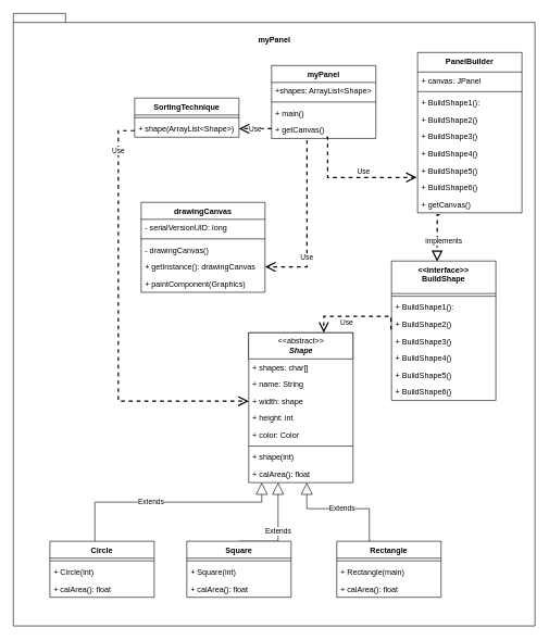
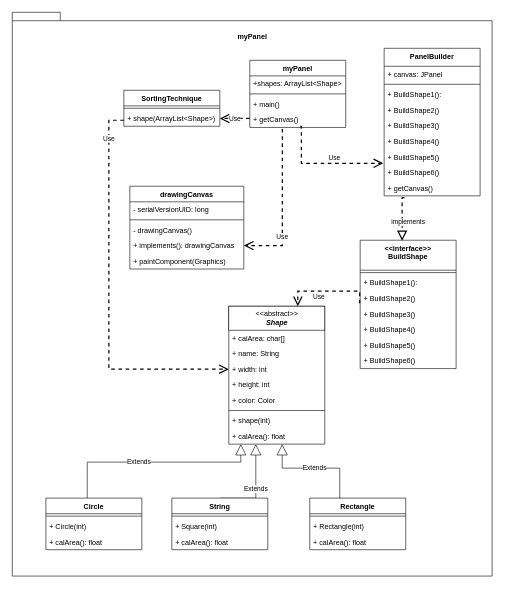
  <mxCell id="0" />
  <mxCell id="1" parent="0" />
  <mxCell id="2" value="&lt;p style=&quot;line-height: 150%&quot;&gt;myPanel&lt;/p&gt;&lt;p style=&quot;line-height: 150%&quot;&gt;&lt;br&gt;&lt;/p&gt;&lt;p style=&quot;line-height: 150%&quot;&gt;&lt;br&gt;&lt;/p&gt;&lt;p style=&quot;line-height: 150%&quot;&gt;&lt;br&gt;&lt;/p&gt;&lt;p style=&quot;line-height: 150%&quot;&gt;&lt;br&gt;&lt;/p&gt;&lt;p style=&quot;line-height: 150%&quot;&gt;&lt;br&gt;&lt;/p&gt;&lt;p style=&quot;line-height: 150%&quot;&gt;&lt;br&gt;&lt;/p&gt;&lt;p style=&quot;line-height: 150%&quot;&gt;&lt;br&gt;&lt;/p&gt;&lt;p style=&quot;line-height: 150%&quot;&gt;&lt;br&gt;&lt;/p&gt;&lt;p style=&quot;line-height: 150%&quot;&gt;&lt;br&gt;&lt;/p&gt;&lt;p style=&quot;line-height: 150%&quot;&gt;&lt;br&gt;&lt;/p&gt;&lt;p style=&quot;line-height: 150%&quot;&gt;&lt;br&gt;&lt;/p&gt;&lt;p style=&quot;line-height: 150%&quot;&gt;&lt;br&gt;&lt;/p&gt;&lt;p style=&quot;line-height: 150%&quot;&gt;&lt;br&gt;&lt;/p&gt;&lt;p style=&quot;line-height: 150%&quot;&gt;&lt;br&gt;&lt;/p&gt;&lt;p style=&quot;line-height: 150%&quot;&gt;&lt;br&gt;&lt;/p&gt;&lt;p style=&quot;line-height: 150%&quot;&gt;&lt;br&gt;&lt;/p&gt;&lt;p style=&quot;line-height: 150%&quot;&gt;&lt;br&gt;&lt;/p&gt;&lt;p style=&quot;line-height: 150%&quot;&gt;&lt;br&gt;&lt;/p&gt;&lt;p style=&quot;line-height: 150%&quot;&gt;&lt;br&gt;&lt;/p&gt;&lt;p style=&quot;line-height: 150%&quot;&gt;&lt;br&gt;&lt;/p&gt;&lt;p style=&quot;line-height: 150%&quot;&gt;&lt;br&gt;&lt;/p&gt;&lt;p style=&quot;line-height: 150%&quot;&gt;&lt;br&gt;&lt;/p&gt;&lt;p style=&quot;line-height: 150%&quot;&gt;&lt;br&gt;&lt;/p&gt;&lt;p style=&quot;line-height: 150%&quot;&gt;&lt;br&gt;&lt;/p&gt;&lt;p style=&quot;line-height: 150%&quot;&gt;&lt;br&gt;&lt;/p&gt;&lt;p style=&quot;line-height: 150%&quot;&gt;&lt;br&gt;&lt;/p&gt;&lt;p style=&quot;line-height: 150%&quot;&gt;&lt;br&gt;&lt;/p&gt;&lt;p style=&quot;line-height: 150%&quot;&gt;&lt;br&gt;&lt;/p&gt;&lt;p style=&quot;line-height: 150%&quot;&gt;&lt;br&gt;&lt;/p&gt;" style="shape=folder;fontStyle=1;spacingTop=10;tabWidth=40;tabHeight=14;tabPosition=left;html=1;align=center;" vertex="1" parent="1"><mxGeometry x="20" y="20" width="800" height="940" as="geometry" /></mxCell>
  <mxCell id="3" value="" style="group" parent="1" vertex="1" connectable="0"><mxGeometry x="150" y="520" width="421" height="310" as="geometry" /></mxCell>
  <mxCell id="4" value="" style="swimlane;fontStyle=3;align=center;verticalAlign=top;childLayout=stackLayout;horizontal=1;startSize=0;horizontalStack=0;resizeParent=1;resizeParentMax=0;resizeLast=0;collapsible=1;marginBottom=0;" parent="3" vertex="1"><mxGeometry x="231" y="-10" width="160" height="230" as="geometry"><mxRectangle x="231" width="110" height="30" as="alternateBounds" /></mxGeometry></mxCell>
  <mxCell id="5" value="&amp;lt;&amp;lt;abstract&amp;gt;&amp;gt;&lt;br&gt;&lt;b&gt;&lt;i&gt;Shape&lt;/i&gt;&lt;/b&gt;" style="text;html=1;align=center;verticalAlign=middle;dashed=0;fillColor=#ffffff;strokeColor=#000000;" vertex="1" parent="4"><mxGeometry width="160" height="40" as="geometry" /></mxCell>
- <mxCell id="6" value="+ shapes: char[]" style="text;strokeColor=none;fillColor=none;align=left;verticalAlign=top;spacingLeft=4;spacingRight=4;overflow=hidden;rotatable=0;points=[[0,0.5],[1,0.5]];portConstraint=eastwest;" parent="4" vertex="1"><mxGeometry y="40" width="160" height="26" as="geometry" /></mxCell>
+ <mxCell id="6" value="+ calArea: char[]" style="text;strokeColor=none;fillColor=none;align=left;verticalAlign=top;spacingLeft=4;spacingRight=4;overflow=hidden;rotatable=0;points=[[0,0.5],[1,0.5]];portConstraint=eastwest;" parent="4" vertex="1"><mxGeometry y="40" width="160" height="26" as="geometry" /></mxCell>
  <mxCell id="7" value="+ name: String" style="text;strokeColor=none;fillColor=none;align=left;verticalAlign=top;spacingLeft=4;spacingRight=4;overflow=hidden;rotatable=0;points=[[0,0.5],[1,0.5]];portConstraint=eastwest;" parent="4" vertex="1"><mxGeometry y="66" width="160" height="26" as="geometry" /></mxCell>
- <mxCell id="8" value="+ width: shape" style="text;strokeColor=none;fillColor=none;align=left;verticalAlign=top;spacingLeft=4;spacingRight=4;overflow=hidden;rotatable=0;points=[[0,0.5],[1,0.5]];portConstraint=eastwest;" parent="4" vertex="1"><mxGeometry y="92" width="160" height="26" as="geometry" /></mxCell>
+ <mxCell id="8" value="+ width: int" style="text;strokeColor=none;fillColor=none;align=left;verticalAlign=top;spacingLeft=4;spacingRight=4;overflow=hidden;rotatable=0;points=[[0,0.5],[1,0.5]];portConstraint=eastwest;" parent="4" vertex="1"><mxGeometry y="92" width="160" height="26" as="geometry" /></mxCell>
  <mxCell id="9" value="+ height: int" style="text;strokeColor=none;fillColor=none;align=left;verticalAlign=top;spacingLeft=4;spacingRight=4;overflow=hidden;rotatable=0;points=[[0,0.5],[1,0.5]];portConstraint=eastwest;" parent="4" vertex="1"><mxGeometry y="118" width="160" height="26" as="geometry" /></mxCell>
  <mxCell id="10" value="+ color: Color" style="text;strokeColor=none;fillColor=none;align=left;verticalAlign=top;spacingLeft=4;spacingRight=4;overflow=hidden;rotatable=0;points=[[0,0.5],[1,0.5]];portConstraint=eastwest;" parent="4" vertex="1"><mxGeometry y="144" width="160" height="26" as="geometry" /></mxCell>
  <mxCell id="11" value="" style="line;strokeWidth=1;fillColor=none;align=left;verticalAlign=middle;spacingTop=-1;spacingLeft=3;spacingRight=3;rotatable=0;labelPosition=right;points=[];portConstraint=eastwest;" parent="4" vertex="1"><mxGeometry y="170" width="160" height="8" as="geometry" /></mxCell>
  <mxCell id="12" value="+ shape(int)" style="text;strokeColor=none;fillColor=none;align=left;verticalAlign=top;spacingLeft=4;spacingRight=4;overflow=hidden;rotatable=0;points=[[0,0.5],[1,0.5]];portConstraint=eastwest;" parent="4" vertex="1"><mxGeometry y="178" width="160" height="26" as="geometry" /></mxCell>
  <mxCell id="13" value="+ calArea(): float" style="text;strokeColor=none;fillColor=none;align=left;verticalAlign=top;spacingLeft=4;spacingRight=4;overflow=hidden;rotatable=0;points=[[0,0.5],[1,0.5]];portConstraint=eastwest;" parent="4" vertex="1"><mxGeometry y="204" width="160" height="26" as="geometry" /></mxCell>
  <mxCell id="14" value="Extends" style="endArrow=block;endSize=16;endFill=0;html=1;rounded=0;edgeStyle=orthogonalEdgeStyle;exitX=0.431;exitY=0.012;exitDx=0;exitDy=0;exitPerimeter=0;" parent="3" source="43" edge="1"><mxGeometry x="-0.153" width="160" relative="1" as="geometry"><mxPoint x="151" y="216" as="sourcePoint" /><mxPoint x="251" y="220" as="targetPoint" /><Array as="points"><mxPoint y="250" /><mxPoint x="251" y="250" /><mxPoint x="251" y="216" /></Array><mxPoint as="offset" /></mxGeometry></mxCell>
  <mxCell id="15" value="Extends" style="endArrow=block;endSize=16;endFill=0;html=1;rounded=0;edgeStyle=orthogonalEdgeStyle;exitX=0.5;exitY=0;exitDx=0;exitDy=0;" parent="1" source="47" target="13" edge="1"><mxGeometry width="160" relative="1" as="geometry"><mxPoint x="266" y="960" as="sourcePoint" /><mxPoint x="426" y="740" as="targetPoint" /><Array as="points"><mxPoint x="426" y="830" /></Array></mxGeometry></mxCell>
  <mxCell id="16" value="Extends" style="endArrow=block;endSize=16;endFill=0;html=1;rounded=0;edgeStyle=orthogonalEdgeStyle;exitX=0.325;exitY=0;exitDx=0;exitDy=0;exitPerimeter=0;" parent="1" source="51" target="13" edge="1"><mxGeometry width="160" relative="1" as="geometry"><mxPoint x="566" y="820" as="sourcePoint" /><mxPoint x="706" y="790" as="targetPoint" /><Array as="points"><mxPoint x="566" y="830" /><mxPoint x="566" y="780" /><mxPoint x="470" y="780" /></Array></mxGeometry></mxCell>
  <mxCell id="17" value="myPanel" style="swimlane;fontStyle=1;align=center;verticalAlign=top;childLayout=stackLayout;horizontal=1;startSize=26;horizontalStack=0;resizeParent=1;resizeLast=0;collapsible=1;marginBottom=0;rounded=0;shadow=0;strokeWidth=1;" parent="1" vertex="1"><mxGeometry x="416" y="100" width="160" height="112" as="geometry"><mxRectangle x="230" y="140" width="160" height="26" as="alternateBounds" /></mxGeometry></mxCell>
  <mxCell id="18" value="+shapes: ArrayList&lt;Shape&gt;" style="text;align=left;verticalAlign=top;spacingLeft=4;spacingRight=4;overflow=hidden;rotatable=0;points=[[0,0.5],[1,0.5]];portConstraint=eastwest;" parent="17" vertex="1"><mxGeometry y="26" width="160" height="26" as="geometry" /></mxCell>
  <mxCell id="19" value="" style="line;html=1;strokeWidth=1;align=left;verticalAlign=middle;spacingTop=-1;spacingLeft=3;spacingRight=3;rotatable=0;labelPosition=right;points=[];portConstraint=eastwest;" parent="17" vertex="1"><mxGeometry y="52" width="160" height="8" as="geometry" /></mxCell>
  <mxCell id="20" value="+ main()&#10;" style="text;align=left;verticalAlign=top;spacingLeft=4;spacingRight=4;overflow=hidden;rotatable=0;points=[[0,0.5],[1,0.5]];portConstraint=eastwest;" parent="17" vertex="1"><mxGeometry y="60" width="160" height="26" as="geometry" /></mxCell>
  <mxCell id="21" value="+ getCanvas()" style="text;strokeColor=none;fillColor=none;align=left;verticalAlign=top;spacingLeft=4;spacingRight=4;overflow=hidden;rotatable=0;points=[[0,0.5],[1,0.5]];portConstraint=eastwest;" vertex="1" parent="17"><mxGeometry y="86" width="160" height="26" as="geometry" /></mxCell>
  <mxCell id="22" value="&lt;&lt;interface&gt;&gt;&#10;BuildShape" style="swimlane;fontStyle=1;align=center;verticalAlign=top;childLayout=stackLayout;horizontal=1;startSize=50;horizontalStack=0;resizeParent=1;resizeParentMax=0;resizeLast=0;collapsible=1;marginBottom=0;" parent="1" vertex="1"><mxGeometry x="600" y="400" width="160" height="214" as="geometry" /></mxCell>
  <mxCell id="23" value="" style="line;strokeWidth=1;fillColor=none;align=left;verticalAlign=middle;spacingTop=-1;spacingLeft=3;spacingRight=3;rotatable=0;labelPosition=right;points=[];portConstraint=eastwest;" parent="22" vertex="1"><mxGeometry y="50" width="160" height="8" as="geometry" /></mxCell>
  <mxCell id="24" value="+ BuildShape1():" style="text;strokeColor=none;fillColor=none;align=left;verticalAlign=top;spacingLeft=4;spacingRight=4;overflow=hidden;rotatable=0;points=[[0,0.5],[1,0.5]];portConstraint=eastwest;" parent="22" vertex="1"><mxGeometry y="58" width="160" height="26" as="geometry" /></mxCell>
  <mxCell id="25" value="+ BuildShape2()" style="text;strokeColor=none;fillColor=none;align=left;verticalAlign=top;spacingLeft=4;spacingRight=4;overflow=hidden;rotatable=0;points=[[0,0.5],[1,0.5]];portConstraint=eastwest;" vertex="1" parent="22"><mxGeometry y="84" width="160" height="26" as="geometry" /></mxCell>
  <mxCell id="26" value="+ BuildShape3()" style="text;strokeColor=none;fillColor=none;align=left;verticalAlign=top;spacingLeft=4;spacingRight=4;overflow=hidden;rotatable=0;points=[[0,0.5],[1,0.5]];portConstraint=eastwest;" vertex="1" parent="22"><mxGeometry y="110" width="160" height="26" as="geometry" /></mxCell>
  <mxCell id="27" value="+ BuildShape4()" style="text;strokeColor=none;fillColor=none;align=left;verticalAlign=top;spacingLeft=4;spacingRight=4;overflow=hidden;rotatable=0;points=[[0,0.5],[1,0.5]];portConstraint=eastwest;" vertex="1" parent="22"><mxGeometry y="136" width="160" height="26" as="geometry" /></mxCell>
  <mxCell id="28" value="+ BuildShape5()" style="text;strokeColor=none;fillColor=none;align=left;verticalAlign=top;spacingLeft=4;spacingRight=4;overflow=hidden;rotatable=0;points=[[0,0.5],[1,0.5]];portConstraint=eastwest;" vertex="1" parent="22"><mxGeometry y="162" width="160" height="26" as="geometry" /></mxCell>
  <mxCell id="29" value="+ BuildShape6()" style="text;strokeColor=none;fillColor=none;align=left;verticalAlign=top;spacingLeft=4;spacingRight=4;overflow=hidden;rotatable=0;points=[[0,0.5],[1,0.5]];portConstraint=eastwest;" vertex="1" parent="22"><mxGeometry y="188" width="160" height="26" as="geometry" /></mxCell>
  <mxCell id="30" value="Use" style="endArrow=open;endSize=12;dashed=1;html=1;rounded=0;strokeWidth=2;edgeStyle=orthogonalEdgeStyle;exitX=0.339;exitY=1.097;exitDx=0;exitDy=0;exitPerimeter=0;" parent="1" edge="1" target="38" source="21"><mxGeometry x="0.391" width="160" relative="1" as="geometry"><mxPoint x="470" y="290" as="sourcePoint" /><mxPoint x="295" y="396" as="targetPoint" /><Array as="points"><mxPoint x="470" y="409" /></Array><mxPoint as="offset" /></mxGeometry></mxCell>
  <mxCell id="31" value="SortingTechnique" style="swimlane;fontStyle=1;align=center;verticalAlign=top;childLayout=stackLayout;horizontal=1;startSize=26;horizontalStack=0;resizeParent=1;resizeParentMax=0;resizeLast=0;collapsible=1;marginBottom=0;" parent="1" vertex="1"><mxGeometry x="206" y="150" width="160" height="60" as="geometry" /></mxCell>
  <mxCell id="32" value="" style="line;strokeWidth=1;fillColor=none;align=left;verticalAlign=middle;spacingTop=-1;spacingLeft=3;spacingRight=3;rotatable=0;labelPosition=right;points=[];portConstraint=eastwest;" parent="31" vertex="1"><mxGeometry y="26" width="160" height="8" as="geometry" /></mxCell>
  <mxCell id="33" value="+ shape(ArrayList&lt;Shape&gt;)" style="text;strokeColor=none;fillColor=none;align=left;verticalAlign=top;spacingLeft=4;spacingRight=4;overflow=hidden;rotatable=0;points=[[0,0.5],[1,0.5]];portConstraint=eastwest;" parent="31" vertex="1"><mxGeometry y="34" width="160" height="26" as="geometry" /></mxCell>
  <mxCell id="34" value="drawingCanvas" style="swimlane;fontStyle=1;align=center;verticalAlign=top;childLayout=stackLayout;horizontal=1;startSize=26;horizontalStack=0;resizeParent=1;resizeParentMax=0;resizeLast=0;collapsible=1;marginBottom=0;" parent="1" vertex="1"><mxGeometry x="216" y="310" width="190" height="138" as="geometry" /></mxCell>
  <mxCell id="35" value="- serialVersionUID: long" style="text;strokeColor=none;fillColor=none;align=left;verticalAlign=top;spacingLeft=4;spacingRight=4;overflow=hidden;rotatable=0;points=[[0,0.5],[1,0.5]];portConstraint=eastwest;" parent="34" vertex="1"><mxGeometry y="26" width="190" height="26" as="geometry" /></mxCell>
  <mxCell id="36" value="" style="line;strokeWidth=1;fillColor=none;align=left;verticalAlign=middle;spacingTop=-1;spacingLeft=3;spacingRight=3;rotatable=0;labelPosition=right;points=[];portConstraint=eastwest;" parent="34" vertex="1"><mxGeometry y="52" width="190" height="8" as="geometry" /></mxCell>
  <mxCell id="37" value="- drawingCanvas()" style="text;strokeColor=none;fillColor=none;align=left;verticalAlign=top;spacingLeft=4;spacingRight=4;overflow=hidden;rotatable=0;points=[[0,0.5],[1,0.5]];portConstraint=eastwest;" parent="34" vertex="1"><mxGeometry y="60" width="190" height="26" as="geometry" /></mxCell>
- <mxCell id="38" value="+ getInstance(): drawingCanvas" style="text;strokeColor=none;fillColor=none;align=left;verticalAlign=top;spacingLeft=4;spacingRight=4;overflow=hidden;rotatable=0;points=[[0,0.5],[1,0.5]];portConstraint=eastwest;" parent="34" vertex="1"><mxGeometry y="86" width="190" height="26" as="geometry" /></mxCell>
+ <mxCell id="38" value="+ implements(): drawingCanvas" style="text;strokeColor=none;fillColor=none;align=left;verticalAlign=top;spacingLeft=4;spacingRight=4;overflow=hidden;rotatable=0;points=[[0,0.5],[1,0.5]];portConstraint=eastwest;" parent="34" vertex="1"><mxGeometry y="86" width="190" height="26" as="geometry" /></mxCell>
  <mxCell id="39" value="+ paintComponent(Graphics)" style="text;strokeColor=none;fillColor=none;align=left;verticalAlign=top;spacingLeft=4;spacingRight=4;overflow=hidden;rotatable=0;points=[[0,0.5],[1,0.5]];portConstraint=eastwest;" parent="34" vertex="1"><mxGeometry y="112" width="190" height="26" as="geometry" /></mxCell>
  <mxCell id="40" value="Use" style="endArrow=open;endSize=12;dashed=1;html=1;rounded=0;strokeWidth=2;edgeStyle=orthogonalEdgeStyle;entryX=-0.009;entryY=0.914;entryDx=0;entryDy=0;entryPerimeter=0;" parent="1" edge="1" target="64"><mxGeometry x="0.185" y="10" width="160" relative="1" as="geometry"><mxPoint x="500" as="sourcePoint" y="210" /><mxPoint x="544" y="300" as="targetPoint" /><Array as="points"><mxPoint x="502" y="210" /><mxPoint x="502" y="272" /></Array><mxPoint as="offset" /></mxGeometry></mxCell>
  <mxCell id="41" value="Use" style="endArrow=open;endSize=12;dashed=1;html=1;rounded=0;strokeWidth=2;edgeStyle=orthogonalEdgeStyle;entryX=1;entryY=0.5;entryDx=0;entryDy=0;" parent="1" target="33" edge="1"><mxGeometry width="160" relative="1" as="geometry"><mxPoint x="416" y="197" as="sourcePoint" /><mxPoint x="576" y="50" as="targetPoint" /><Array as="points"><mxPoint x="416" y="197" /></Array></mxGeometry></mxCell>
  <mxCell id="42" value="" style="group" parent="1" vertex="1" connectable="0"><mxGeometry x="76" y="830" width="600" height="86" as="geometry" /></mxCell>
  <mxCell id="43" value="Circle" style="swimlane;fontStyle=1;align=center;verticalAlign=top;childLayout=stackLayout;horizontal=1;startSize=26;horizontalStack=0;resizeParent=1;resizeParentMax=0;resizeLast=0;collapsible=1;marginBottom=0;" parent="42" vertex="1"><mxGeometry width="160" height="86" as="geometry" /></mxCell>
  <mxCell id="44" value="" style="line;strokeWidth=1;fillColor=none;align=left;verticalAlign=middle;spacingTop=-1;spacingLeft=3;spacingRight=3;rotatable=0;labelPosition=right;points=[];portConstraint=eastwest;" parent="43" vertex="1"><mxGeometry y="26" width="160" height="8" as="geometry" /></mxCell>
  <mxCell id="45" value="+ Circle(int)" style="text;strokeColor=none;fillColor=none;align=left;verticalAlign=top;spacingLeft=4;spacingRight=4;overflow=hidden;rotatable=0;points=[[0,0.5],[1,0.5]];portConstraint=eastwest;" parent="43" vertex="1"><mxGeometry y="34" width="160" height="26" as="geometry" /></mxCell>
  <mxCell id="46" value="+ calArea(): float" style="text;strokeColor=none;fillColor=none;align=left;verticalAlign=top;spacingLeft=4;spacingRight=4;overflow=hidden;rotatable=0;points=[[0,0.5],[1,0.5]];portConstraint=eastwest;" parent="43" vertex="1"><mxGeometry y="60" width="160" height="26" as="geometry" /></mxCell>
- <mxCell id="47" value="Square" style="swimlane;fontStyle=1;align=center;verticalAlign=top;childLayout=stackLayout;horizontal=1;startSize=26;horizontalStack=0;resizeParent=1;resizeParentMax=0;resizeLast=0;collapsible=1;marginBottom=0;" parent="42" vertex="1"><mxGeometry x="210" width="160" height="86" as="geometry" /></mxCell>
+ <mxCell id="47" value="String" style="swimlane;fontStyle=1;align=center;verticalAlign=top;childLayout=stackLayout;horizontal=1;startSize=26;horizontalStack=0;resizeParent=1;resizeParentMax=0;resizeLast=0;collapsible=1;marginBottom=0;" parent="42" vertex="1"><mxGeometry x="210" width="160" height="86" as="geometry" /></mxCell>
  <mxCell id="48" value="" style="line;strokeWidth=1;fillColor=none;align=left;verticalAlign=middle;spacingTop=-1;spacingLeft=3;spacingRight=3;rotatable=0;labelPosition=right;points=[];portConstraint=eastwest;" parent="47" vertex="1"><mxGeometry y="26" width="160" height="8" as="geometry" /></mxCell>
  <mxCell id="49" value="+ Square(int)" style="text;strokeColor=none;fillColor=none;align=left;verticalAlign=top;spacingLeft=4;spacingRight=4;overflow=hidden;rotatable=0;points=[[0,0.5],[1,0.5]];portConstraint=eastwest;" parent="47" vertex="1"><mxGeometry y="34" width="160" height="26" as="geometry" /></mxCell>
  <mxCell id="50" value="+ calArea(): float" style="text;strokeColor=none;fillColor=none;align=left;verticalAlign=top;spacingLeft=4;spacingRight=4;overflow=hidden;rotatable=0;points=[[0,0.5],[1,0.5]];portConstraint=eastwest;" parent="47" vertex="1"><mxGeometry y="60" width="160" height="26" as="geometry" /></mxCell>
  <mxCell id="51" value="Rectangle" style="swimlane;fontStyle=1;align=center;verticalAlign=top;childLayout=stackLayout;horizontal=1;startSize=26;horizontalStack=0;resizeParent=1;resizeParentMax=0;resizeLast=0;collapsible=1;marginBottom=0;" parent="42" vertex="1"><mxGeometry x="440" width="160" height="86" as="geometry" /></mxCell>
  <mxCell id="52" value="" style="line;strokeWidth=1;fillColor=none;align=left;verticalAlign=middle;spacingTop=-1;spacingLeft=3;spacingRight=3;rotatable=0;labelPosition=right;points=[];portConstraint=eastwest;" parent="51" vertex="1"><mxGeometry y="26" width="160" height="8" as="geometry" /></mxCell>
- <mxCell id="53" value="+ Rectangle(main)" style="text;strokeColor=none;fillColor=none;align=left;verticalAlign=top;spacingLeft=4;spacingRight=4;overflow=hidden;rotatable=0;points=[[0,0.5],[1,0.5]];portConstraint=eastwest;" parent="51" vertex="1"><mxGeometry y="34" width="160" height="26" as="geometry" /></mxCell>
+ <mxCell id="53" value="+ Rectangle(int)" style="text;strokeColor=none;fillColor=none;align=left;verticalAlign=top;spacingLeft=4;spacingRight=4;overflow=hidden;rotatable=0;points=[[0,0.5],[1,0.5]];portConstraint=eastwest;" parent="51" vertex="1"><mxGeometry y="34" width="160" height="26" as="geometry" /></mxCell>
  <mxCell id="54" value="+ calArea(): float" style="text;strokeColor=none;fillColor=none;align=left;verticalAlign=top;spacingLeft=4;spacingRight=4;overflow=hidden;rotatable=0;points=[[0,0.5],[1,0.5]];portConstraint=eastwest;" parent="51" vertex="1"><mxGeometry y="60" width="160" height="26" as="geometry" /></mxCell>
  <mxCell id="55" value="Use" style="endArrow=open;endSize=12;dashed=1;html=1;rounded=0;strokeWidth=2;edgeStyle=orthogonalEdgeStyle;entryX=0;entryY=0.5;entryDx=0;entryDy=0;" edge="1" parent="1" target="8"><mxGeometry x="-0.826" width="160" relative="1" as="geometry"><mxPoint x="206" y="200" as="sourcePoint" /><mxPoint x="156" y="200" as="targetPoint" /><Array as="points"><mxPoint x="181" y="200" /><mxPoint x="181" y="615" /></Array><mxPoint as="offset" /></mxGeometry></mxCell>
  <mxCell id="56" value="Use" style="endArrow=open;endSize=12;dashed=1;html=1;rounded=0;strokeWidth=2;edgeStyle=orthogonalEdgeStyle;entryX=0.138;entryY=0;entryDx=0;entryDy=0;entryPerimeter=0;exitX=-0.005;exitY=0.816;exitDx=0;exitDy=0;exitPerimeter=0;" edge="1" parent="1" source="25"><mxGeometry x="0.185" y="10" width="160" relative="1" as="geometry"><mxPoint x="540" y="413" as="sourcePoint" /><mxPoint x="496.08" y="510" as="targetPoint" /><Array as="points"><mxPoint x="496" y="485" /></Array><mxPoint as="offset" /></mxGeometry></mxCell>
  <mxCell id="57" value="PanelBuilder" style="swimlane;fontStyle=1;align=center;verticalAlign=top;childLayout=stackLayout;horizontal=1;startSize=30;horizontalStack=0;resizeParent=1;resizeParentMax=0;resizeLast=0;collapsible=1;marginBottom=0;" vertex="1" parent="1"><mxGeometry x="640" y="80" width="160" height="246" as="geometry" /></mxCell>
  <mxCell id="58" value="+ canvas: JPanel" style="text;strokeColor=none;fillColor=none;align=left;verticalAlign=top;spacingLeft=4;spacingRight=4;overflow=hidden;rotatable=0;points=[[0,0.5],[1,0.5]];portConstraint=eastwest;" vertex="1" parent="57"><mxGeometry y="30" width="160" height="26" as="geometry" /></mxCell>
  <mxCell id="59" value="" style="line;strokeWidth=1;fillColor=none;align=left;verticalAlign=middle;spacingTop=-1;spacingLeft=3;spacingRight=3;rotatable=0;labelPosition=right;points=[];portConstraint=eastwest;" vertex="1" parent="57"><mxGeometry y="56" width="160" height="8" as="geometry" /></mxCell>
  <mxCell id="60" value="+ BuildShape1():" style="text;strokeColor=none;fillColor=none;align=left;verticalAlign=top;spacingLeft=4;spacingRight=4;overflow=hidden;rotatable=0;points=[[0,0.5],[1,0.5]];portConstraint=eastwest;" vertex="1" parent="57"><mxGeometry y="64" width="160" height="26" as="geometry" /></mxCell>
  <mxCell id="61" value="+ BuildShape2()" style="text;strokeColor=none;fillColor=none;align=left;verticalAlign=top;spacingLeft=4;spacingRight=4;overflow=hidden;rotatable=0;points=[[0,0.5],[1,0.5]];portConstraint=eastwest;" vertex="1" parent="57"><mxGeometry y="90" width="160" height="26" as="geometry" /></mxCell>
  <mxCell id="62" value="+ BuildShape3()" style="text;strokeColor=none;fillColor=none;align=left;verticalAlign=top;spacingLeft=4;spacingRight=4;overflow=hidden;rotatable=0;points=[[0,0.5],[1,0.5]];portConstraint=eastwest;" vertex="1" parent="57"><mxGeometry y="116" width="160" height="26" as="geometry" /></mxCell>
  <mxCell id="63" value="+ BuildShape4()" style="text;strokeColor=none;fillColor=none;align=left;verticalAlign=top;spacingLeft=4;spacingRight=4;overflow=hidden;rotatable=0;points=[[0,0.5],[1,0.5]];portConstraint=eastwest;" vertex="1" parent="57"><mxGeometry y="142" width="160" height="26" as="geometry" /></mxCell>
  <mxCell id="64" value="+ BuildShape5()" style="text;strokeColor=none;fillColor=none;align=left;verticalAlign=top;spacingLeft=4;spacingRight=4;overflow=hidden;rotatable=0;points=[[0,0.5],[1,0.5]];portConstraint=eastwest;" vertex="1" parent="57"><mxGeometry y="168" width="160" height="26" as="geometry" /></mxCell>
  <mxCell id="65" value="+ BuildShape6()" style="text;strokeColor=none;fillColor=none;align=left;verticalAlign=top;spacingLeft=4;spacingRight=4;overflow=hidden;rotatable=0;points=[[0,0.5],[1,0.5]];portConstraint=eastwest;" vertex="1" parent="57"><mxGeometry y="194" width="160" height="26" as="geometry" /></mxCell>
  <mxCell id="66" value="+ getCanvas()" style="text;strokeColor=none;fillColor=none;align=left;verticalAlign=top;spacingLeft=4;spacingRight=4;overflow=hidden;rotatable=0;points=[[0,0.5],[1,0.5]];portConstraint=eastwest;" vertex="1" parent="57"><mxGeometry y="220" width="160" height="26" as="geometry" /></mxCell>
  <mxCell id="67" value="implements" style="endArrow=block;endSize=12;dashed=1;html=1;rounded=0;strokeWidth=2;edgeStyle=orthogonalEdgeStyle;exitX=0.211;exitY=1.115;exitDx=0;exitDy=0;exitPerimeter=0;endFill=0;" edge="1" parent="1" source="66"><mxGeometry x="0.185" y="10" width="160" relative="1" as="geometry"><mxPoint x="773.12" y="355.216" as="sourcePoint" /><mxPoint x="670" y="401" as="targetPoint" /><Array as="points"><mxPoint x="670" y="329" /><mxPoint x="670" y="401" /></Array><mxPoint as="offset" /></mxGeometry></mxCell>
